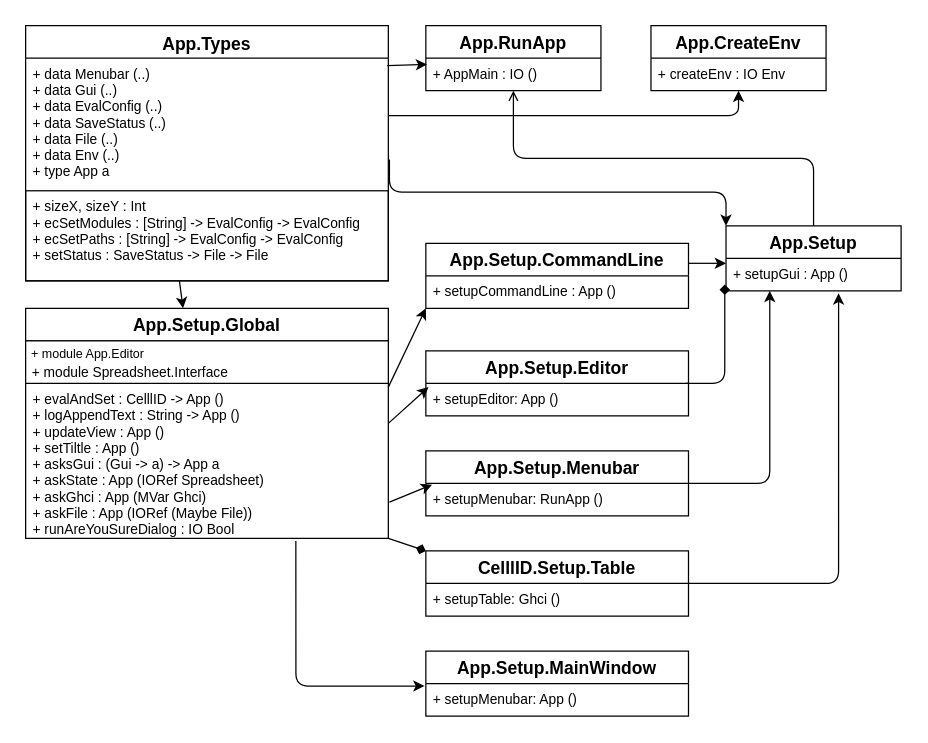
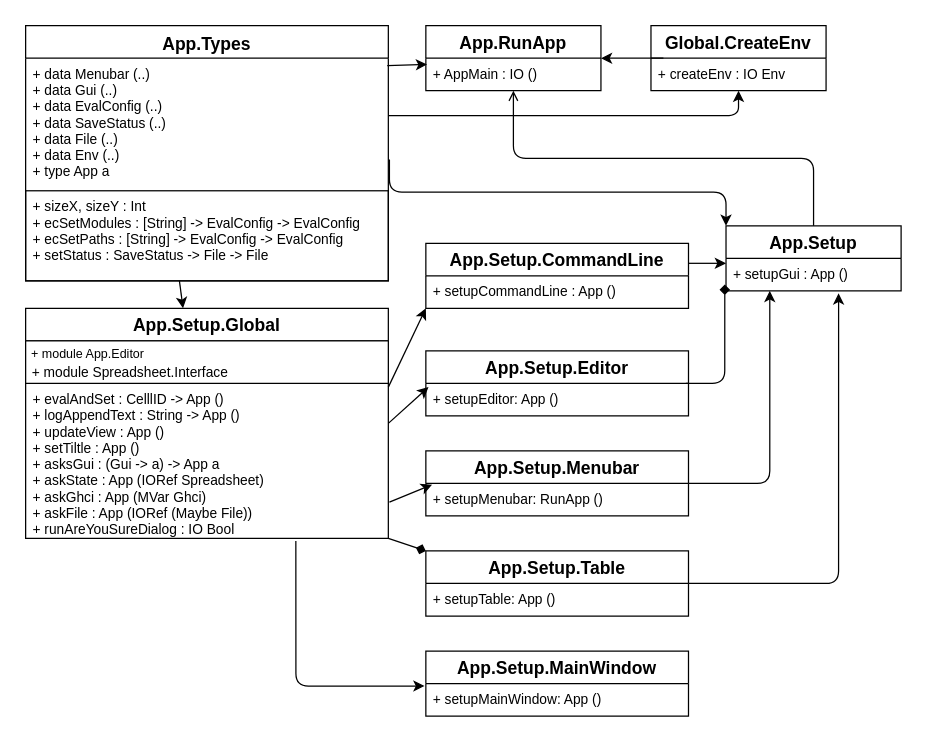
  <mxCell id="0" />
  <mxCell id="1" parent="0" />
  <mxCell id="2" value="App.Types" style="swimlane;fontStyle=1;align=center;verticalAlign=top;childLayout=stackLayout;horizontal=1;startSize=26;horizontalStack=0;resizeParent=1;resizeParentMax=0;resizeLast=0;collapsible=1;marginBottom=0;rounded=0;fontSize=14;strokeColor=#000000;strokeWidth=1;" parent="1" vertex="1"><mxGeometry x="20" y="20" width="290" height="204" as="geometry" /></mxCell>
  <mxCell id="3" value="+ data Menubar (..)&#10;+ data Gui (..)&#10;+ data EvalConfig (..)&#10;+ data SaveStatus (..)&#10;+ data File (..)&#10;+ data Env (..)&#10;+ type App a&#10;&#10;&#10;" style="text;strokeColor=none;fillColor=none;align=left;verticalAlign=top;spacingLeft=4;spacingRight=4;overflow=hidden;rotatable=0;points=[[0,0.5],[1,0.5]];portConstraint=eastwest;fontSize=11;" parent="2" vertex="1"><mxGeometry y="26" width="290" height="106" as="geometry" /></mxCell>
  <mxCell id="4" value="+ sizeX, sizeY : Int&#10;+ ecSetModules : [String] -&gt; EvalConfig -&gt; EvalConfig&#10;+ ecSetPaths : [String] -&gt; EvalConfig -&gt; EvalConfig&#10;+ setStatus : SaveStatus -&gt; File -&gt; File&#10;" style="text;fillColor=none;align=left;verticalAlign=top;spacingLeft=4;spacingRight=4;overflow=hidden;rotatable=0;points=[[0,0.5],[1,0.5]];portConstraint=eastwest;fontSize=11;perimeterSpacing=0;strokeColor=#000000;" parent="2" vertex="1"><mxGeometry y="132" width="290" height="72" as="geometry" /></mxCell>
  <mxCell id="5" value="App.Setup.Global" style="swimlane;fontStyle=1;childLayout=stackLayout;horizontal=1;startSize=26;fillColor=none;horizontalStack=0;resizeParent=1;resizeParentMax=0;resizeLast=0;collapsible=1;marginBottom=0;rounded=0;fontSize=14;strokeColor=#000000;strokeWidth=1;" parent="1" vertex="1"><mxGeometry x="20" y="246" width="290" height="184" as="geometry"><mxRectangle x="40" y="260" width="170" height="26" as="alternateBounds" /></mxGeometry></mxCell>
  <mxCell id="6" value="&lt;div&gt;&lt;font size=&quot;1&quot;&gt;&amp;nbsp;+ module App.Editor&lt;/font&gt;&lt;/div&gt;&amp;nbsp;&lt;font style=&quot;font-size: 11px&quot;&gt;+ module Spreadsheet.Interface&lt;/font&gt; " style="rounded=0;whiteSpace=wrap;html=1;strokeColor=#000000;align=left;" parent="5" vertex="1"><mxGeometry y="26" width="290" height="34" as="geometry" /></mxCell>
  <mxCell id="7" value="+ evalAndSet : CelllID -&gt; App ()&#10;+ logAppendText : String -&gt; App ()&#10;+ updateView : App ()&#10;+ setTiltle : App ()&#10;+ asksGui : (Gui -&gt; a) -&gt; App a&#10;+ askState : App (IORef Spreadsheet)&#10;+ askGhci : App (MVar Ghci)&#10;+ askFile : App (IORef (Maybe File))&#10; + runAreYouSureDialog : IO Bool &#10;" style="text;strokeColor=none;fillColor=none;align=left;verticalAlign=top;spacingLeft=4;spacingRight=4;overflow=hidden;rotatable=0;points=[[0,0.5],[1,0.5]];portConstraint=eastwest;fontSize=11;" parent="5" vertex="1"><mxGeometry y="60" width="290" height="124" as="geometry" /></mxCell>
- <mxCell id="8" value="App.CreateEnv" style="swimlane;fontStyle=1;childLayout=stackLayout;horizontal=1;startSize=26;fillColor=none;horizontalStack=0;resizeParent=1;resizeParentMax=0;resizeLast=0;collapsible=1;marginBottom=0;rounded=0;fontSize=14;strokeColor=#000000;strokeWidth=1;" parent="1" vertex="1"><mxGeometry x="520" y="20" width="140" height="52" as="geometry" /></mxCell>
+ <mxCell id="8" value="Global.CreateEnv" style="swimlane;fontStyle=1;childLayout=stackLayout;horizontal=1;startSize=26;fillColor=none;horizontalStack=0;resizeParent=1;resizeParentMax=0;resizeLast=0;collapsible=1;marginBottom=0;rounded=0;fontSize=14;strokeColor=#000000;strokeWidth=1;" parent="1" vertex="1"><mxGeometry x="520" y="20" width="140" height="52" as="geometry" /></mxCell>
  <mxCell id="9" value="+ createEnv : IO Env" style="text;strokeColor=none;fillColor=none;align=left;verticalAlign=top;spacingLeft=4;spacingRight=4;overflow=hidden;rotatable=0;points=[[0,0.5],[1,0.5]];portConstraint=eastwest;fontSize=11;" parent="8" vertex="1"><mxGeometry y="26" width="140" height="26" as="geometry" /></mxCell>
  <mxCell id="10" value="App.RunApp" style="swimlane;fontStyle=1;childLayout=stackLayout;horizontal=1;startSize=26;fillColor=none;horizontalStack=0;resizeParent=1;resizeParentMax=0;resizeLast=0;collapsible=1;marginBottom=0;rounded=0;fontSize=14;strokeColor=#000000;strokeWidth=1;" parent="1" vertex="1"><mxGeometry x="340" y="20" width="140" height="52" as="geometry" /></mxCell>
  <mxCell id="11" value="+ AppMain : IO ()" style="text;strokeColor=none;fillColor=none;align=left;verticalAlign=top;spacingLeft=4;spacingRight=4;overflow=hidden;rotatable=0;points=[[0,0.5],[1,0.5]];portConstraint=eastwest;fontSize=11;" parent="10" vertex="1"><mxGeometry y="26" width="140" height="26" as="geometry" /></mxCell>
  <mxCell id="12" value="App.Setup" style="swimlane;fontStyle=1;childLayout=stackLayout;horizontal=1;startSize=26;fillColor=none;horizontalStack=0;resizeParent=1;resizeParentMax=0;resizeLast=0;collapsible=1;marginBottom=0;rounded=0;fontSize=14;strokeColor=#000000;strokeWidth=1;" parent="1" vertex="1"><mxGeometry x="580" y="180" width="140" height="52" as="geometry" /></mxCell>
  <mxCell id="13" value="+ setupGui : App ()" style="text;strokeColor=none;fillColor=none;align=left;verticalAlign=top;spacingLeft=4;spacingRight=4;overflow=hidden;rotatable=0;points=[[0,0.5],[1,0.5]];portConstraint=eastwest;fontSize=11;" parent="12" vertex="1"><mxGeometry y="26" width="140" height="26" as="geometry" /></mxCell>
  <mxCell id="14" value="App.Setup.CommandLine" style="swimlane;fontStyle=1;childLayout=stackLayout;horizontal=1;startSize=26;fillColor=none;horizontalStack=0;resizeParent=1;resizeParentMax=0;resizeLast=0;collapsible=1;marginBottom=0;rounded=0;fontSize=14;strokeColor=#000000;strokeWidth=1;" parent="1" vertex="1"><mxGeometry x="340" y="194" width="210" height="52" as="geometry" /></mxCell>
  <mxCell id="15" value="+ setupCommandLine : App ()" style="text;strokeColor=none;fillColor=none;align=left;verticalAlign=top;spacingLeft=4;spacingRight=4;overflow=hidden;rotatable=0;points=[[0,0.5],[1,0.5]];portConstraint=eastwest;fontSize=11;" parent="14" vertex="1"><mxGeometry y="26" width="210" height="26" as="geometry" /></mxCell>
  <mxCell id="16" value="App.Setup.Editor" style="swimlane;fontStyle=1;childLayout=stackLayout;horizontal=1;startSize=26;fillColor=none;horizontalStack=0;resizeParent=1;resizeParentMax=0;resizeLast=0;collapsible=1;marginBottom=0;rounded=0;fontSize=14;strokeColor=#000000;strokeWidth=1;" parent="1" vertex="1"><mxGeometry x="340" y="280" width="210" height="52" as="geometry" /></mxCell>
  <mxCell id="17" value="+ setupEditor: App ()" style="text;strokeColor=none;fillColor=none;align=left;verticalAlign=top;spacingLeft=4;spacingRight=4;overflow=hidden;rotatable=0;points=[[0,0.5],[1,0.5]];portConstraint=eastwest;fontSize=11;" parent="16" vertex="1"><mxGeometry y="26" width="210" height="26" as="geometry" /></mxCell>
  <mxCell id="18" value="App.Setup.Menubar" style="swimlane;fontStyle=1;childLayout=stackLayout;horizontal=1;startSize=26;fillColor=none;horizontalStack=0;resizeParent=1;resizeParentMax=0;resizeLast=0;collapsible=1;marginBottom=0;rounded=0;fontSize=14;strokeColor=#000000;strokeWidth=1;" parent="1" vertex="1"><mxGeometry x="340" y="360" width="210" height="52" as="geometry" /></mxCell>
  <mxCell id="19" value="+ setupMenubar: RunApp ()" style="text;strokeColor=none;fillColor=none;align=left;verticalAlign=top;spacingLeft=4;spacingRight=4;overflow=hidden;rotatable=0;points=[[0,0.5],[1,0.5]];portConstraint=eastwest;fontSize=11;" parent="18" vertex="1"><mxGeometry y="26" width="210" height="26" as="geometry" /></mxCell>
- <mxCell id="20" value="CelllID.Setup.Table" style="swimlane;fontStyle=1;childLayout=stackLayout;horizontal=1;startSize=26;fillColor=none;horizontalStack=0;resizeParent=1;resizeParentMax=0;resizeLast=0;collapsible=1;marginBottom=0;rounded=0;fontSize=14;strokeColor=#000000;strokeWidth=1;" parent="1" vertex="1"><mxGeometry x="340" y="440" width="210" height="52" as="geometry" /></mxCell>
- <mxCell id="21" value="+ setupTable: Ghci ()" style="text;strokeColor=none;fillColor=none;align=left;verticalAlign=top;spacingLeft=4;spacingRight=4;overflow=hidden;rotatable=0;points=[[0,0.5],[1,0.5]];portConstraint=eastwest;fontSize=11;" parent="20" vertex="1"><mxGeometry y="26" width="210" height="26" as="geometry" /></mxCell>
+ <mxCell id="20" value="App.Setup.Table" style="swimlane;fontStyle=1;childLayout=stackLayout;horizontal=1;startSize=26;fillColor=none;horizontalStack=0;resizeParent=1;resizeParentMax=0;resizeLast=0;collapsible=1;marginBottom=0;rounded=0;fontSize=14;strokeColor=#000000;strokeWidth=1;" parent="1" vertex="1"><mxGeometry x="340" y="440" width="210" height="52" as="geometry" /></mxCell>
+ <mxCell id="21" value="+ setupTable: App ()" style="text;strokeColor=none;fillColor=none;align=left;verticalAlign=top;spacingLeft=4;spacingRight=4;overflow=hidden;rotatable=0;points=[[0,0.5],[1,0.5]];portConstraint=eastwest;fontSize=11;" parent="20" vertex="1"><mxGeometry y="26" width="210" height="26" as="geometry" /></mxCell>
  <mxCell id="22" value="" style="endArrow=diamond;html=1;exitX=1;exitY=1;exitDx=0;exitDy=0;entryX=0;entryY=0;entryDx=0;entryDy=0;" parent="1" source="5" target="20" edge="1"><mxGeometry width="50" height="50" relative="1" as="geometry"><mxPoint x="380" y="400" as="sourcePoint" /><mxPoint x="430" y="350" as="targetPoint" /></mxGeometry></mxCell>
  <mxCell id="23" value="" style="endArrow=classic;html=1;entryX=0.024;entryY=0.038;entryDx=0;entryDy=0;entryPerimeter=0;exitX=1.003;exitY=0.766;exitDx=0;exitDy=0;exitPerimeter=0;" parent="1" source="7" target="19" edge="1"><mxGeometry width="50" height="50" relative="1" as="geometry"><mxPoint x="380" y="400" as="sourcePoint" /><mxPoint x="430" y="350" as="targetPoint" /></mxGeometry></mxCell>
  <mxCell id="24" value="" style="endArrow=classic;html=1;entryX=0.01;entryY=0.115;entryDx=0;entryDy=0;entryPerimeter=0;exitX=1;exitY=0.5;exitDx=0;exitDy=0;" parent="1" source="5" target="17" edge="1"><mxGeometry width="50" height="50" relative="1" as="geometry"><mxPoint x="380" y="400" as="sourcePoint" /><mxPoint x="430" y="350" as="targetPoint" /></mxGeometry></mxCell>
  <mxCell id="25" value="" style="endArrow=classic;html=1;entryX=0;entryY=1;entryDx=0;entryDy=0;exitX=1;exitY=0.024;exitDx=0;exitDy=0;exitPerimeter=0;" parent="1" source="7" target="14" edge="1"><mxGeometry width="50" height="50" relative="1" as="geometry"><mxPoint x="380" y="400" as="sourcePoint" /><mxPoint x="430" y="350" as="targetPoint" /></mxGeometry></mxCell>
  <mxCell id="26" value="" style="endArrow=classic;html=1;entryX=0;entryY=0.154;entryDx=0;entryDy=0;entryPerimeter=0;" parent="1" target="13" edge="1"><mxGeometry width="50" height="50" relative="1" as="geometry"><mxPoint x="550" y="210" as="sourcePoint" /><mxPoint x="430" y="350" as="targetPoint" /></mxGeometry></mxCell>
  <mxCell id="27" value="" style="edgeStyle=segmentEdgeStyle;endArrow=diamond;html=1;exitX=0.99;exitY=0;exitDx=0;exitDy=0;exitPerimeter=0;entryX=-0.007;entryY=0.808;entryDx=0;entryDy=0;entryPerimeter=0;" parent="1" source="17" target="13" edge="1"><mxGeometry width="50" height="50" relative="1" as="geometry"><mxPoint x="580" y="282" as="sourcePoint" /><mxPoint x="630" y="232" as="targetPoint" /></mxGeometry></mxCell>
  <mxCell id="28" value="" style="edgeStyle=segmentEdgeStyle;endArrow=classic;html=1;entryX=0.25;entryY=1;entryDx=0;entryDy=0;entryPerimeter=0;exitX=1;exitY=0.5;exitDx=0;exitDy=0;" parent="1" source="18" target="13" edge="1"><mxGeometry width="50" height="50" relative="1" as="geometry"><mxPoint x="380" y="400" as="sourcePoint" /><mxPoint x="430" y="350" as="targetPoint" /></mxGeometry></mxCell>
  <mxCell id="29" value="" style="edgeStyle=segmentEdgeStyle;endArrow=classic;html=1;exitX=1;exitY=0.5;exitDx=0;exitDy=0;entryX=0.643;entryY=1.077;entryDx=0;entryDy=0;entryPerimeter=0;" parent="1" source="20" target="13" edge="1"><mxGeometry width="50" height="50" relative="1" as="geometry"><mxPoint x="570" y="440" as="sourcePoint" /><mxPoint x="620" y="390" as="targetPoint" /></mxGeometry></mxCell>
+ <mxCell id="30" value="" style="endArrow=classic;html=1;entryX=1;entryY=0.5;entryDx=0;entryDy=0;exitX=0.071;exitY=0;exitDx=0;exitDy=0;exitPerimeter=0;" parent="1" source="9" target="10" edge="1"><mxGeometry width="50" height="50" relative="1" as="geometry"><mxPoint x="380" y="400" as="sourcePoint" /><mxPoint x="430" y="350" as="targetPoint" /></mxGeometry></mxCell>
  <mxCell id="31" value="" style="edgeStyle=elbowEdgeStyle;elbow=vertical;endArrow=open;html=1;entryX=0.5;entryY=1;entryDx=0;entryDy=0;exitX=0.5;exitY=0;exitDx=0;exitDy=0;" parent="1" source="12" target="10" edge="1"><mxGeometry width="50" height="50" relative="1" as="geometry"><mxPoint x="490" y="170" as="sourcePoint" /><mxPoint x="540" y="120" as="targetPoint" /></mxGeometry></mxCell>
  <mxCell id="32" value="" style="endArrow=classic;html=1;exitX=0.424;exitY=1;exitDx=0;exitDy=0;exitPerimeter=0;entryX=0.434;entryY=0;entryDx=0;entryDy=0;entryPerimeter=0;" parent="1" source="4" target="5" edge="1"><mxGeometry width="50" height="50" relative="1" as="geometry"><mxPoint x="380" y="400" as="sourcePoint" /><mxPoint x="430" y="350" as="targetPoint" /></mxGeometry></mxCell>
  <mxCell id="33" value="" style="endArrow=classic;html=1;entryX=0.007;entryY=0.192;entryDx=0;entryDy=0;entryPerimeter=0;exitX=0.997;exitY=0.75;exitDx=0;exitDy=0;exitPerimeter=0;" parent="1" target="11" edge="1"><mxGeometry width="50" height="50" relative="1" as="geometry"><mxPoint x="309.13" y="52" as="sourcePoint" /><mxPoint x="430" y="350" as="targetPoint" /></mxGeometry></mxCell>
  <mxCell id="34" value="" style="edgeStyle=elbowEdgeStyle;elbow=vertical;endArrow=classic;html=1;entryX=0;entryY=0;entryDx=0;entryDy=0;exitX=1.003;exitY=0.764;exitDx=0;exitDy=0;exitPerimeter=0;" parent="1" source="3" target="12" edge="1"><mxGeometry width="50" height="50" relative="1" as="geometry"><mxPoint x="380" y="400" as="sourcePoint" /><mxPoint x="430" y="350" as="targetPoint" /></mxGeometry></mxCell>
  <mxCell id="35" value="" style="edgeStyle=segmentEdgeStyle;endArrow=classic;html=1;exitX=1;exitY=0.434;exitDx=0;exitDy=0;exitPerimeter=0;" parent="1" source="3" target="9" edge="1"><mxGeometry width="50" height="50" relative="1" as="geometry"><mxPoint x="320" y="100" as="sourcePoint" /><mxPoint x="430" y="350" as="targetPoint" /></mxGeometry></mxCell>
  <mxCell id="36" value="App.Setup.MainWindow" style="swimlane;fontStyle=1;childLayout=stackLayout;horizontal=1;startSize=26;fillColor=none;horizontalStack=0;resizeParent=1;resizeParentMax=0;resizeLast=0;collapsible=1;marginBottom=0;rounded=0;fontSize=14;strokeColor=#000000;strokeWidth=1;" vertex="1" parent="1"><mxGeometry x="340" y="520" width="210" height="52" as="geometry" /></mxCell>
- <mxCell id="37" value="+ setupMenubar: App ()" style="text;strokeColor=none;fillColor=none;align=left;verticalAlign=top;spacingLeft=4;spacingRight=4;overflow=hidden;rotatable=0;points=[[0,0.5],[1,0.5]];portConstraint=eastwest;fontSize=11;" vertex="1" parent="36"><mxGeometry y="26" width="210" height="26" as="geometry" /></mxCell>
+ <mxCell id="37" value="+ setupMainWindow: App ()" style="text;strokeColor=none;fillColor=none;align=left;verticalAlign=top;spacingLeft=4;spacingRight=4;overflow=hidden;rotatable=0;points=[[0,0.5],[1,0.5]];portConstraint=eastwest;fontSize=11;" vertex="1" parent="36"><mxGeometry y="26" width="210" height="26" as="geometry" /></mxCell>
  <mxCell id="38" value="" style="edgeStyle=segmentEdgeStyle;endArrow=classic;html=1;entryX=-0.005;entryY=0.077;entryDx=0;entryDy=0;entryPerimeter=0;exitX=0.745;exitY=1.016;exitDx=0;exitDy=0;exitPerimeter=0;" edge="1" parent="1" source="7" target="37"><mxGeometry width="50" height="50" relative="1" as="geometry"><mxPoint x="190" y="530" as="sourcePoint" /><mxPoint x="240" y="480" as="targetPoint" /><Array as="points"><mxPoint x="236" y="548" /></Array></mxGeometry></mxCell>
